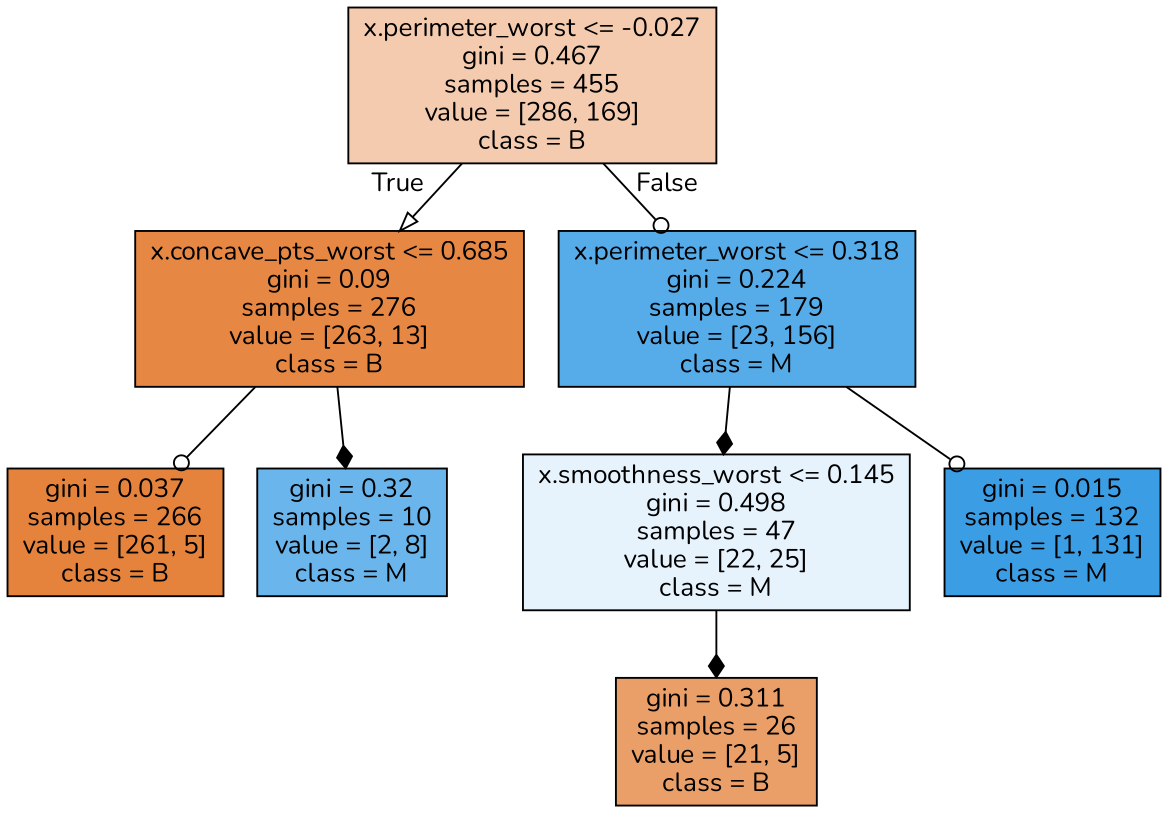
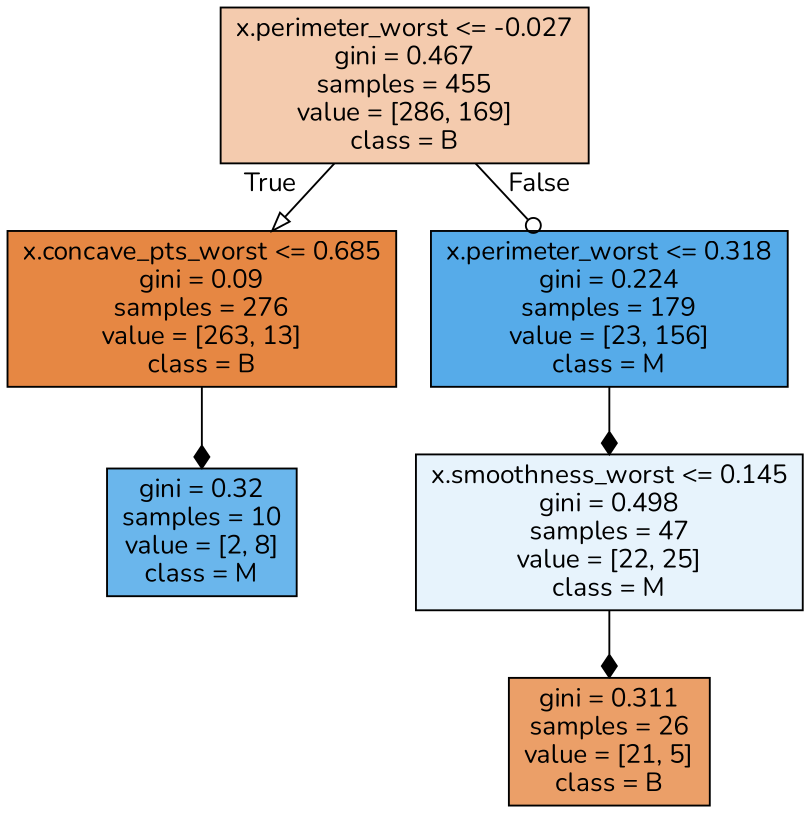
  digraph {
    fontname=Nunito
    node [color=black fontname=Nunito shape=box style=filled]
    edge [arrowhead=odot fontname=Nunito]
    n1 [fillcolor="#f4cbae" label="x.perimeter_worst <= -0.027\ngini = 0.467\nsamples = 455\nvalue = [286, 169]\nclass = B"]
    n2 [fillcolor="#e68743" label="x.concave_pts_worst <= 0.685\ngini = 0.09\nsamples = 276\nvalue = [263, 13]\nclass = B"]
    n3 [fillcolor="#56abe9" label="x.perimeter_worst <= 0.318\ngini = 0.224\nsamples = 179\nvalue = [23, 156]\nclass = M"]
-   n4 [fillcolor="#e5833d" label="gini = 0.037\nsamples = 266\nvalue = [261, 5]\nclass = B"]
    n5 [fillcolor="#6ab6ec" label="gini = 0.32\nsamples = 10\nvalue = [2, 8]\nclass = M"]
    n6 [fillcolor="#e7f3fc" label="x.smoothness_worst <= 0.145\ngini = 0.498\nsamples = 47\nvalue = [22, 25]\nclass = M"]
-   n7 [fillcolor="#3b9ee5" label="gini = 0.015\nsamples = 132\nvalue = [1, 131]\nclass = M"]
    n8 [fillcolor="#eb9f68" label="gini = 0.311\nsamples = 26\nvalue = [21, 5]\nclass = B"]
    n1 -> n2 [arrowhead=onormal headlabel=True labelangle=45 labeldistance=2.5]
    n1 -> n3 [headlabel=False labelangle=-45 labeldistance=2.5]
-   n2 -> n4
    n2 -> n5 [arrowhead=diamond]
    n3 -> n6 [arrowhead=diamond]
-   n3 -> n7
    n6 -> n8 [arrowhead=diamond]
  }
